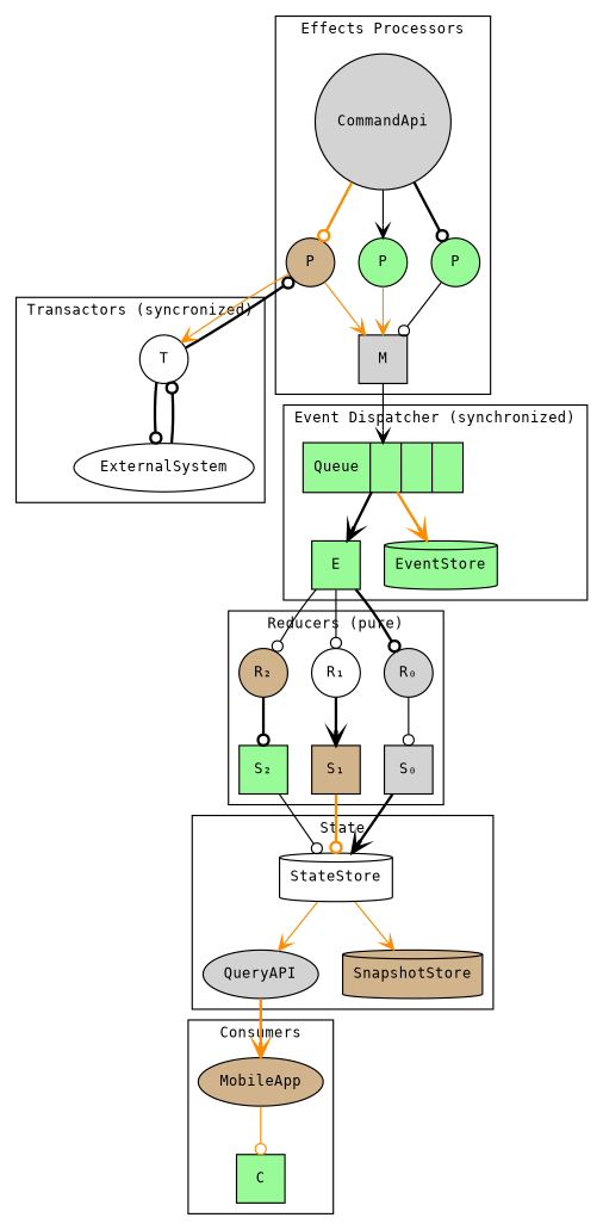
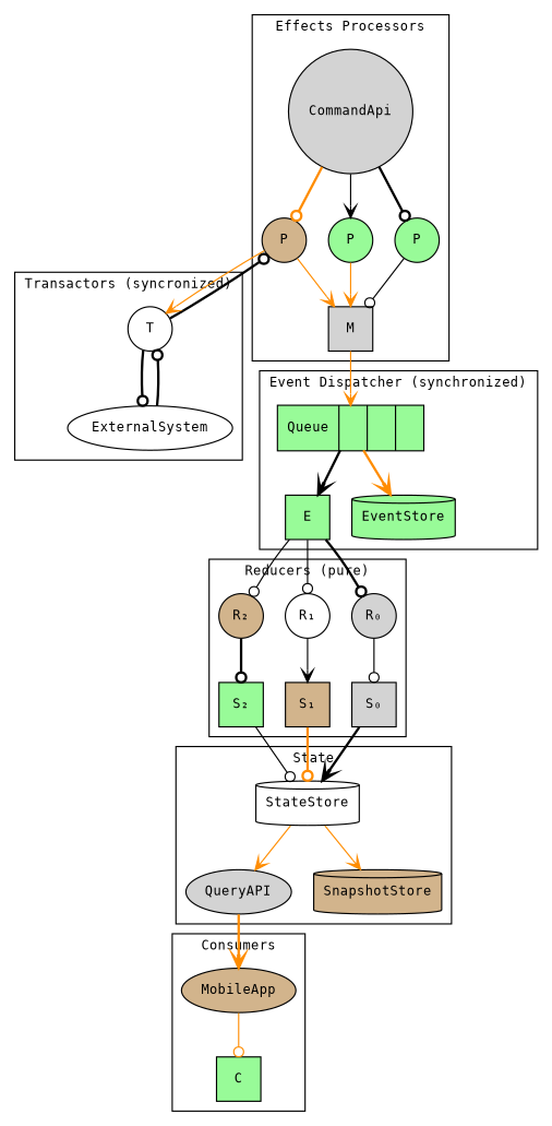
  digraph {
    fontname=monospace
    fontsize=11
    node [fillcolor=palegreen fontname=monospace fontsize=11 shape=circle style=filled]
    edge [arrowhead=odot color=black fontname=monospace fontsize=11 style=solid]
    T [fillcolor=white]
    ExternalSystem [fillcolor=white shape=""]
    n3 [fillcolor=tan label=P]
    CommandApi [fillcolor=lightgrey]
    n5 [label=P]
    n6 [label=P]
    M [fillcolor=lightgrey shape=square]
    n8 [label="{{Queue|||}}" shape=record]
    E [shape=square]
    EventStore [shape=cylinder]
    StateStore [fillcolor=white shape=cylinder]
    QueryAPI [fillcolor=lightgrey shape=""]
    SnapshotStore [fillcolor=tan shape=cylinder]
    "S₀" [fillcolor=lightgrey shape=square]
    "S₁" [fillcolor=tan shape=square]
    "S₂" [shape=square]
    "R₀" [fillcolor=lightgrey]
    "R₁" [fillcolor=white]
    "R₂" [fillcolor=tan]
    MobileApp [fillcolor=tan shape=""]
    C [shape=square]
    subgraph cluster_1 {
      label="Transactors (syncronized)"
      T
      ExternalSystem
    }
    subgraph cluster_2 {
    }
    subgraph cluster_3 {
      label="Effects Processors"
      n3
      CommandApi
      n5
      n6
      M
    }
    subgraph cluster_4 {
      label="Event Dispatcher (synchronized)"
      n8
      E
      EventStore
    }
    subgraph cluster_5 {
      label=State
      StateStore
      QueryAPI
      SnapshotStore
    }
    subgraph cluster_6 {
      label="Reducers (pure)"
      "S₀"
      "S₁"
      "S₂"
      "R₀"
      "R₁"
      "R₂"
    }
    subgraph cluster_7 {
      label=Consumers
      MobileApp
      C
    }
    T -> ExternalSystem [style=bold]
    T -> n3 [style=bold]
    ExternalSystem -> T [style=bold]
    n3 -> T [arrowhead=vee color=darkorange]
    n3 -> M [arrowhead=vee color=darkorange]
    CommandApi -> n3 [color=darkorange style=bold]
    CommandApi -> n5 [arrowhead=vee]
    CommandApi -> n6 [style=bold]
    n5 -> M [arrowhead=vee color=darkorange]
    n6 -> M
-   M -> n8 [arrowhead=vee]
+   M -> n8 [arrowhead=vee color=darkorange]
    n8 -> E [arrowhead=vee style=bold]
    n8 -> EventStore [arrowhead=vee color=darkorange style=bold]
    E -> "R₀" [style=bold]
    E -> "R₁"
    E -> "R₂"
    StateStore -> QueryAPI [arrowhead=vee color=darkorange]
    StateStore -> SnapshotStore [arrowhead=vee color=darkorange]
    QueryAPI -> MobileApp [arrowhead=vee color=darkorange style=bold]
    "S₀" -> StateStore [arrowhead=vee style=bold]
    "S₁" -> StateStore [color=darkorange style=bold]
    "S₂" -> StateStore
    "R₀" -> "S₀"
-   "R₁" -> "S₁" [arrowhead=vee style=bold]
+   "R₁" -> "S₁" [arrowhead=vee]
    "R₂" -> "S₂" [style=bold]
    MobileApp -> C [color=darkorange]
  }
